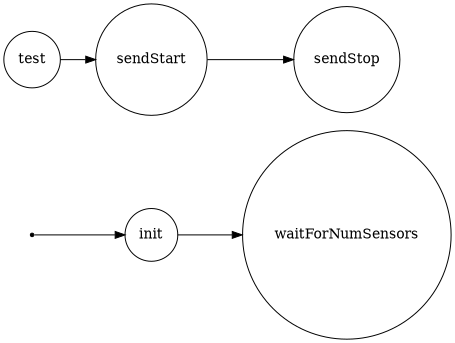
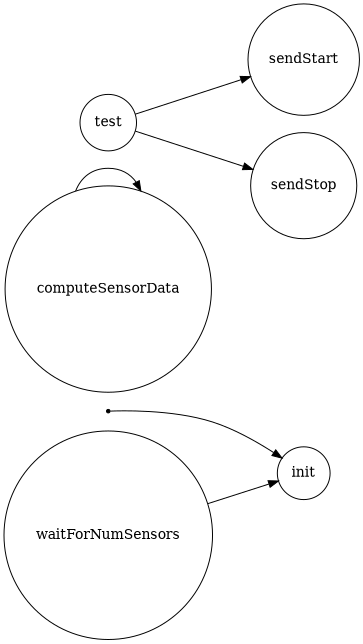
  digraph {
    rankdir=LR
    node [shape=circle]
    iniziale [shape=point]
    init
    waitForNumSensors
+   computeSensorData
    test
    sendStart
    sendStop
    iniziale -> init
-   init -> waitForNumSensors
+   waitForNumSensors -> init
+   computeSensorData -> computeSensorData
    test -> sendStart
-   sendStart -> sendStop
+   test -> sendStop
  }
